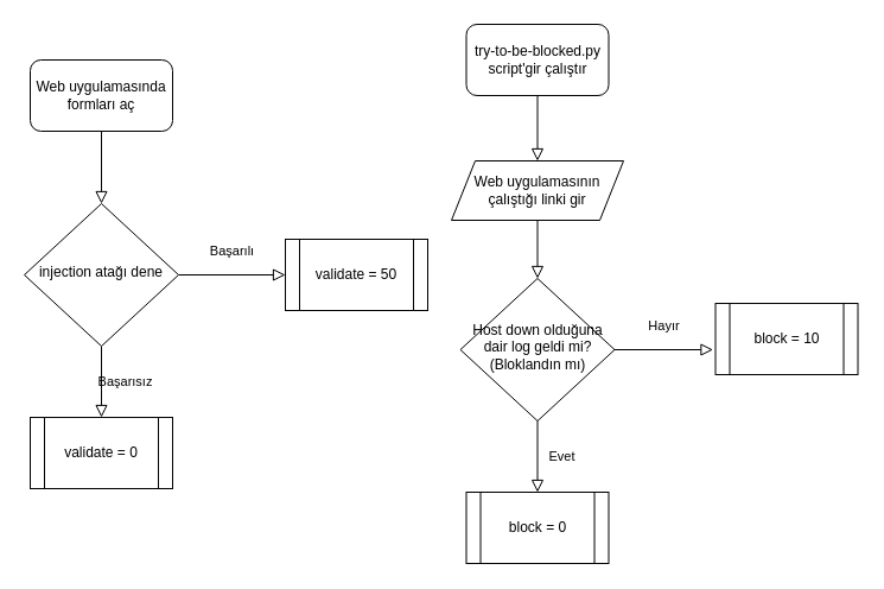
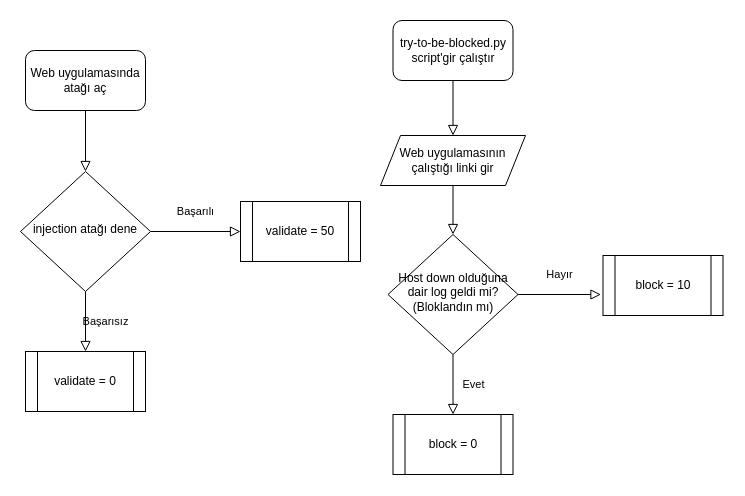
  <mxCell id="0" />
  <mxCell id="1" parent="0" />
  <mxCell id="2" value="Evet" style="rounded=0;html=1;jettySize=auto;orthogonalLoop=1;fontSize=11;endArrow=block;endFill=0;endSize=8;strokeWidth=1;shadow=0;labelBackgroundColor=none;edgeStyle=orthogonalEdgeStyle;" parent="1" edge="1"><mxGeometry y="20" relative="1" as="geometry"><mxPoint as="offset" /><mxPoint x="452.5" y="354" as="sourcePoint" /><mxPoint x="452.5" y="414" as="targetPoint" /></mxGeometry></mxCell>
  <mxCell id="3" value="Host down olduğuna dair log geldi mi? (Bloklandın mı)" style="rhombus;whiteSpace=wrap;html=1;shadow=0;fontFamily=Helvetica;fontSize=12;align=center;strokeWidth=1;spacing=6;spacingTop=-4;" parent="1" vertex="1"><mxGeometry x="387.5" y="234" width="130" height="120" as="geometry" /></mxCell>
  <mxCell id="4" value="block = 10" style="shape=process;whiteSpace=wrap;html=1;backgroundOutline=1;" parent="1" vertex="1"><mxGeometry x="602.5" y="255" width="120" height="60" as="geometry" /></mxCell>
  <mxCell id="5" value="Hayır" style="rounded=0;html=1;jettySize=auto;orthogonalLoop=1;fontSize=11;endArrow=block;endFill=0;endSize=8;strokeWidth=1;shadow=0;labelBackgroundColor=none;edgeStyle=orthogonalEdgeStyle;entryX=-0.017;entryY=0.65;entryDx=0;entryDy=0;entryPerimeter=0;exitX=1;exitY=0.5;exitDx=0;exitDy=0;" parent="1" source="3" target="4" edge="1"><mxGeometry y="20" relative="1" as="geometry"><mxPoint as="offset" /><mxPoint x="522.5" y="289" as="sourcePoint" /><mxPoint x="572.5" y="299" as="targetPoint" /></mxGeometry></mxCell>
  <mxCell id="6" value="block = 0" style="shape=process;whiteSpace=wrap;html=1;backgroundOutline=1;" parent="1" vertex="1"><mxGeometry x="392.5" y="414" width="120" height="60" as="geometry" /></mxCell>
  <mxCell id="7" value="" style="rounded=0;html=1;jettySize=auto;orthogonalLoop=1;fontSize=11;endArrow=block;endFill=0;endSize=8;strokeWidth=1;shadow=0;labelBackgroundColor=none;edgeStyle=orthogonalEdgeStyle;entryX=0.5;entryY=0;entryDx=0;entryDy=0;exitX=0.5;exitY=1;exitDx=0;exitDy=0;" parent="1" source="9" target="3" edge="1"><mxGeometry y="20" relative="1" as="geometry"><mxPoint as="offset" /><mxPoint x="452.5" y="179" as="sourcePoint" /><mxPoint x="512.5" y="209" as="targetPoint" /></mxGeometry></mxCell>
  <mxCell id="8" value="try-to-be-blocked.py script'gir çalıştır" style="rounded=1;whiteSpace=wrap;html=1;" parent="1" vertex="1"><mxGeometry x="392.5" y="20" width="120" height="60" as="geometry" /></mxCell>
  <mxCell id="9" value="Web uygulamasının çalıştığı linki gir" style="shape=parallelogram;perimeter=parallelogramPerimeter;whiteSpace=wrap;html=1;fixedSize=1;" parent="1" vertex="1"><mxGeometry x="380" y="135" width="145" height="50" as="geometry" /></mxCell>
  <mxCell id="10" value="" style="rounded=0;html=1;jettySize=auto;orthogonalLoop=1;fontSize=11;endArrow=block;endFill=0;endSize=8;strokeWidth=1;shadow=0;labelBackgroundColor=none;edgeStyle=orthogonalEdgeStyle;entryX=0.5;entryY=0;entryDx=0;entryDy=0;exitX=0.5;exitY=1;exitDx=0;exitDy=0;" parent="1" source="8" target="9" edge="1"><mxGeometry y="20" relative="1" as="geometry"><mxPoint as="offset" /><mxPoint x="567.5" y="38" as="sourcePoint" /><mxPoint x="567.5" y="111" as="targetPoint" /></mxGeometry></mxCell>
  <mxCell id="11" value="Başarısız" style="rounded=0;html=1;jettySize=auto;orthogonalLoop=1;fontSize=11;endArrow=block;endFill=0;endSize=8;strokeWidth=1;shadow=0;labelBackgroundColor=none;edgeStyle=orthogonalEdgeStyle;" parent="1" edge="1"><mxGeometry y="20" relative="1" as="geometry"><mxPoint as="offset" /><mxPoint x="85" y="291" as="sourcePoint" /><mxPoint x="85" y="351" as="targetPoint" /></mxGeometry></mxCell>
  <mxCell id="12" value="injection atağı dene" style="rhombus;whiteSpace=wrap;html=1;shadow=0;fontFamily=Helvetica;fontSize=12;align=center;strokeWidth=1;spacing=6;spacingTop=-4;" parent="1" vertex="1"><mxGeometry x="20" y="171" width="130" height="120" as="geometry" /></mxCell>
  <mxCell id="13" value="validate = 50" style="shape=process;whiteSpace=wrap;html=1;backgroundOutline=1;" parent="1" vertex="1"><mxGeometry x="240" y="201" width="120" height="60" as="geometry" /></mxCell>
  <mxCell id="14" value="Başarılı" style="rounded=0;html=1;jettySize=auto;orthogonalLoop=1;fontSize=11;endArrow=block;endFill=0;endSize=8;strokeWidth=1;shadow=0;labelBackgroundColor=none;edgeStyle=orthogonalEdgeStyle;exitX=1;exitY=0.5;exitDx=0;exitDy=0;entryX=0;entryY=0.5;entryDx=0;entryDy=0;" parent="1" source="12" target="13" edge="1"><mxGeometry y="20" relative="1" as="geometry"><mxPoint as="offset" /><mxPoint x="150" y="241" as="sourcePoint" /><mxPoint x="240" y="241" as="targetPoint" /></mxGeometry></mxCell>
  <mxCell id="15" value="validate = 0" style="shape=process;whiteSpace=wrap;html=1;backgroundOutline=1;" parent="1" vertex="1"><mxGeometry x="25" y="351" width="120" height="60" as="geometry" /></mxCell>
- <mxCell id="16" value="Web uygulamasında formları aç" style="rounded=1;whiteSpace=wrap;html=1;" parent="1" vertex="1"><mxGeometry x="25" y="50" width="120" height="60" as="geometry" /></mxCell>
+ <mxCell id="16" value="Web uygulamasında atağı aç" style="rounded=1;whiteSpace=wrap;html=1;" parent="1" vertex="1"><mxGeometry x="25" y="50" width="120" height="60" as="geometry" /></mxCell>
  <mxCell id="17" value="" style="rounded=0;html=1;jettySize=auto;orthogonalLoop=1;fontSize=11;endArrow=block;endFill=0;endSize=8;strokeWidth=1;shadow=0;labelBackgroundColor=none;edgeStyle=orthogonalEdgeStyle;entryX=0.5;entryY=0;entryDx=0;entryDy=0;exitX=0.5;exitY=1;exitDx=0;exitDy=0;" parent="1" source="16" edge="1"><mxGeometry y="20" relative="1" as="geometry"><mxPoint as="offset" /><mxPoint x="235.5" y="128" as="sourcePoint" /><mxPoint x="85" y="171" as="targetPoint" /></mxGeometry></mxCell>
